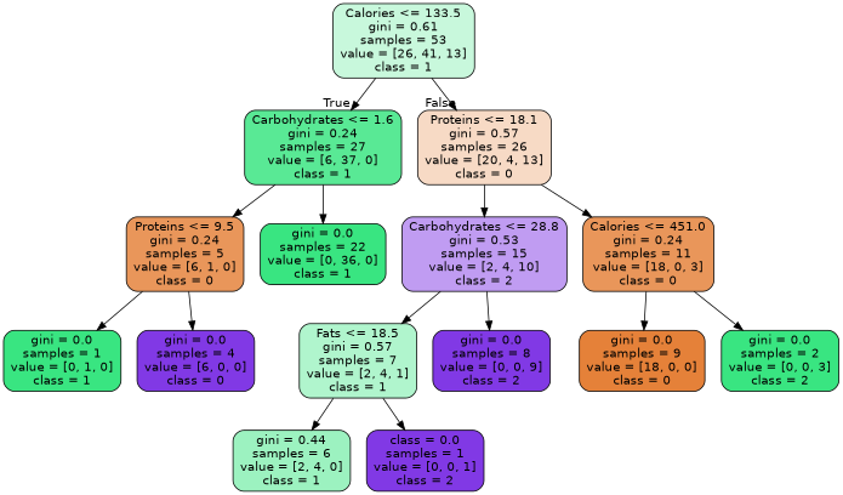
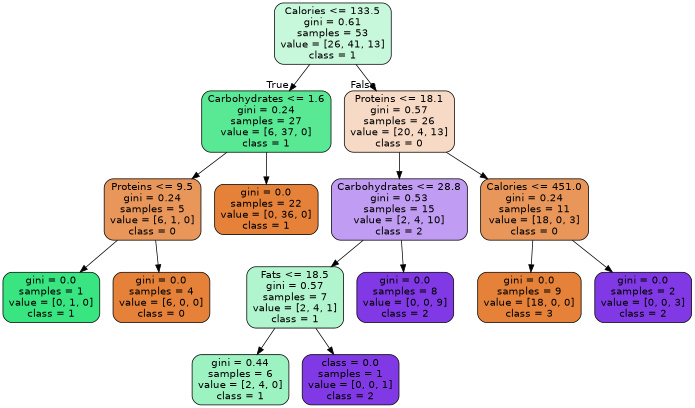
  digraph {
    node [color=black fillcolor="#8139e5" fontname=helvetica shape=box style="filled, rounded"]
    edge [fontname=helvetica]
    n1 [fillcolor="#c8f8dc" label="Calories <= 133.5\ngini = 0.61\nsamples = 53\nvalue = [26, 41, 13]\nclass = 1"]
    n2 [fillcolor="#59e995" label="Carbohydrates <= 1.6\ngini = 0.24\nsamples = 27\nvalue = [6, 37, 0]\nclass = 1"]
    n3 [fillcolor="#f7dac5" label="Proteins <= 18.1\ngini = 0.57\nsamples = 26\nvalue = [20, 4, 13]\nclass = 0"]
    n4 [fillcolor="#e9965a" label="Proteins <= 9.5\ngini = 0.24\nsamples = 5\nvalue = [6, 1, 0]\nclass = 0"]
-   n5 [fillcolor="#39e581" label="gini = 0.0\nsamples = 22\nvalue = [0, 36, 0]\nclass = 1"]
+   n5 [fillcolor="#e58139" label="gini = 0.0\nsamples = 22\nvalue = [0, 36, 0]\nclass = 1"]
    n6 [fillcolor="#c09cf2" label="Carbohydrates <= 28.8\ngini = 0.53\nsamples = 15\nvalue = [2, 4, 10]\nclass = 2"]
    n7 [fillcolor="#e9965a" label="Calories <= 451.0\ngini = 0.24\nsamples = 11\nvalue = [18, 0, 3]\nclass = 0"]
    n8 [fillcolor="#39e581" label="gini = 0.0\nsamples = 1\nvalue = [0, 1, 0]\nclass = 1"]
-   n9 [label="gini = 0.0\nsamples = 4\nvalue = [6, 0, 0]\nclass = 0"]
+   n9 [fillcolor="#e58139" label="gini = 0.0\nsamples = 4\nvalue = [6, 0, 0]\nclass = 0"]
    n10 [fillcolor="#b0f5cd" label="Fats <= 18.5\ngini = 0.57\nsamples = 7\nvalue = [2, 4, 1]\nclass = 1"]
    n11 [label="gini = 0.0\nsamples = 8\nvalue = [0, 0, 9]\nclass = 2"]
-   n12 [fillcolor="#e58139" label="gini = 0.0\nsamples = 9\nvalue = [18, 0, 0]\nclass = 0"]
-   n13 [fillcolor="#39e581" label="gini = 0.0\nsamples = 2\nvalue = [0, 0, 3]\nclass = 2"]
+   n12 [fillcolor="#e58139" label="gini = 0.0\nsamples = 9\nvalue = [18, 0, 0]\nclass = 3"]
+   n13 [label="gini = 0.0\nsamples = 2\nvalue = [0, 0, 3]\nclass = 2"]
    n14 [fillcolor="#9cf2c0" label="gini = 0.44\nsamples = 6\nvalue = [2, 4, 0]\nclass = 1"]
    n15 [label="class = 0.0\nsamples = 1\nvalue = [0, 0, 1]\nclass = 2"]
    n1 -> n2 [headlabel=True labelangle=45 labeldistance=2.5]
    n1 -> n3 [headlabel=False labelangle=-45 labeldistance=2.5]
    n2 -> n4
    n2 -> n5
    n3 -> n6
    n3 -> n7
    n4 -> n8
    n4 -> n9
    n6 -> n10
    n6 -> n11
    n7 -> n12
    n7 -> n13
    n10 -> n14
    n10 -> n15
  }
